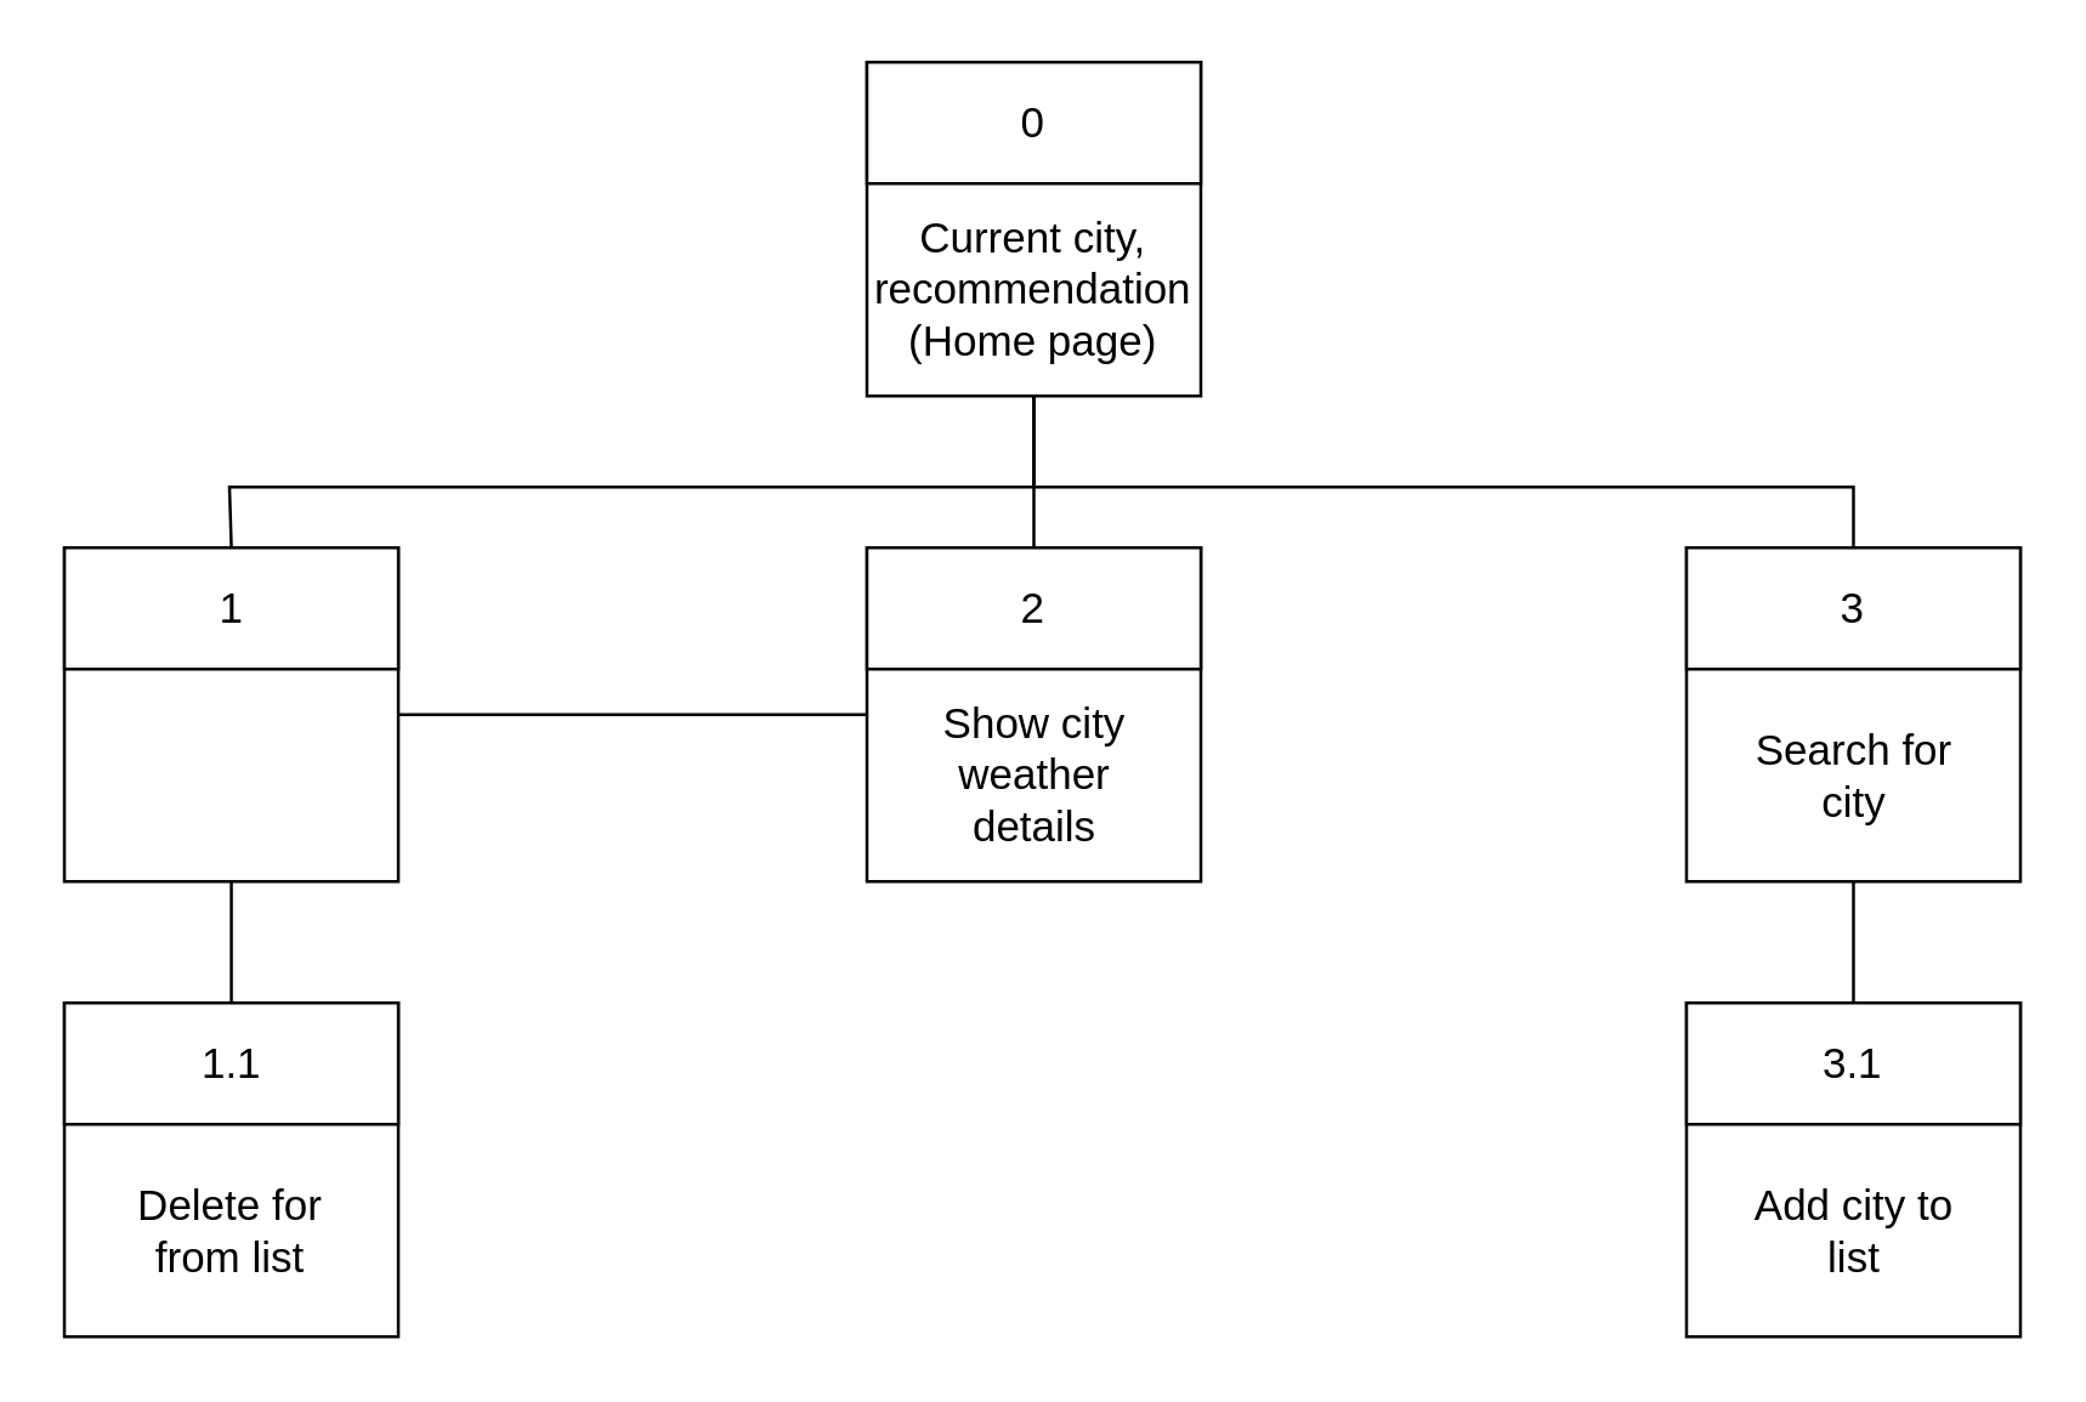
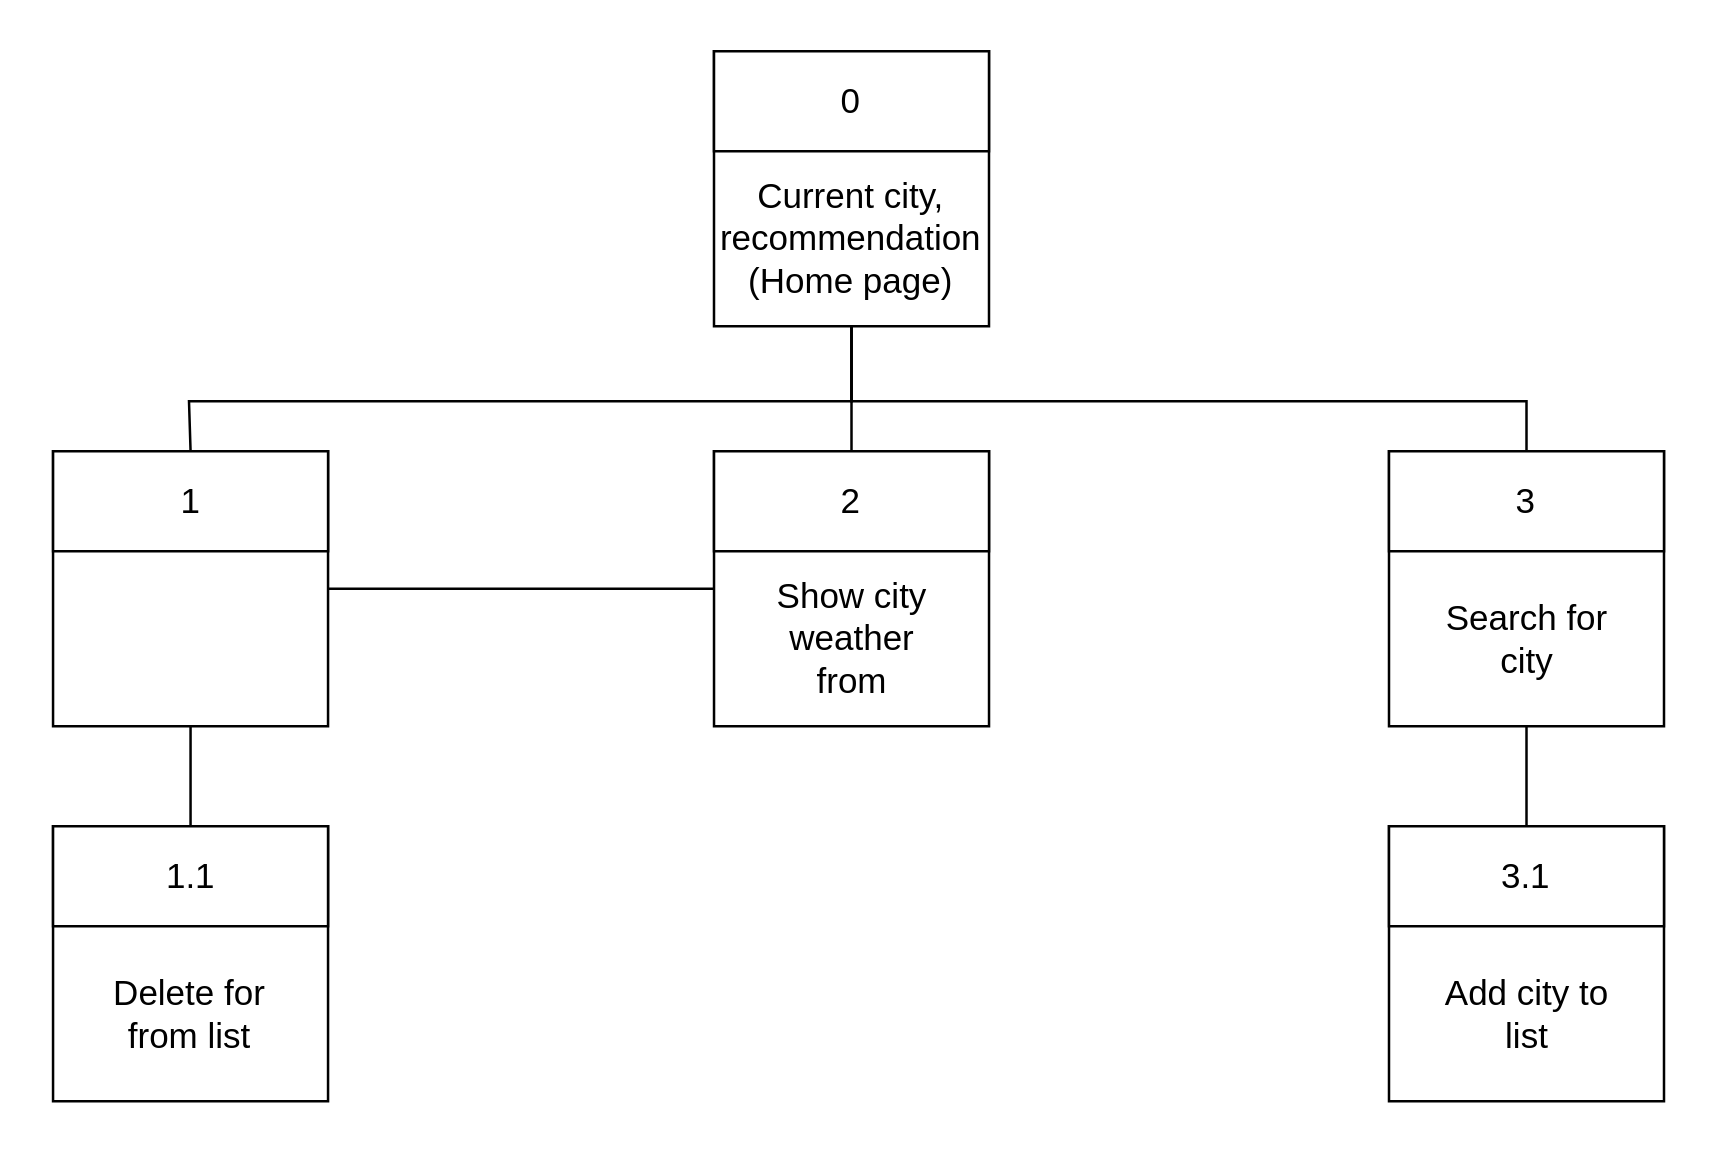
  <mxCell id="0" />
  <mxCell id="1" parent="0" />
  <mxCell id="2" value="" style="rounded=0;whiteSpace=wrap;html=1;" vertex="1" parent="1"><mxGeometry x="285" y="20" width="110" height="110" as="geometry" /></mxCell>
  <mxCell id="3" value="&lt;font style=&quot;font-size: 14px;&quot;&gt;0&lt;/font&gt;" style="rounded=0;whiteSpace=wrap;html=1;" vertex="1" parent="1"><mxGeometry x="285" y="20" width="110" height="40" as="geometry" /></mxCell>
  <mxCell id="4" value="&lt;font style=&quot;font-size: 14px;&quot;&gt;Current city, recommendation&lt;br&gt;(Home page)&lt;br&gt;&lt;/font&gt;" style="text;html=1;strokeColor=none;fillColor=none;align=center;verticalAlign=middle;whiteSpace=wrap;rounded=0;" vertex="1" parent="1"><mxGeometry x="292.83" y="80" width="94.37" height="30" as="geometry" /></mxCell>
  <mxCell id="5" value="" style="rounded=0;whiteSpace=wrap;html=1;" vertex="1" parent="1"><mxGeometry x="555" y="180" width="110" height="110" as="geometry" /></mxCell>
  <mxCell id="6" value="&lt;font style=&quot;font-size: 14px;&quot;&gt;3&lt;/font&gt;" style="rounded=0;whiteSpace=wrap;html=1;" vertex="1" parent="1"><mxGeometry x="555" y="180" width="110" height="40" as="geometry" /></mxCell>
  <mxCell id="7" value="&lt;font style=&quot;font-size: 14px;&quot;&gt;Search for city&lt;/font&gt;" style="text;html=1;strokeColor=none;fillColor=none;align=center;verticalAlign=middle;whiteSpace=wrap;rounded=0;" vertex="1" parent="1"><mxGeometry x="570.63" y="240" width="78.75" height="30" as="geometry" /></mxCell>
  <mxCell id="8" value="" style="rounded=0;whiteSpace=wrap;html=1;" vertex="1" parent="1"><mxGeometry x="555" y="330" width="110" height="110" as="geometry" /></mxCell>
  <mxCell id="9" value="&lt;font style=&quot;font-size: 14px;&quot;&gt;3.1&lt;/font&gt;" style="rounded=0;whiteSpace=wrap;html=1;" vertex="1" parent="1"><mxGeometry x="555" y="330" width="110" height="40" as="geometry" /></mxCell>
  <mxCell id="10" value="&lt;font style=&quot;font-size: 14px;&quot;&gt;Add city to list&lt;/font&gt;" style="text;html=1;strokeColor=none;fillColor=none;align=center;verticalAlign=middle;whiteSpace=wrap;rounded=0;" vertex="1" parent="1"><mxGeometry x="570.63" y="390" width="78.75" height="30" as="geometry" /></mxCell>
  <mxCell id="11" value="" style="rounded=0;whiteSpace=wrap;html=1;" vertex="1" parent="1"><mxGeometry x="20.62" y="180" width="110" height="110" as="geometry" /></mxCell>
  <mxCell id="12" value="&lt;font style=&quot;font-size: 14px;&quot;&gt;1&lt;/font&gt;" style="rounded=0;whiteSpace=wrap;html=1;" vertex="1" parent="1"><mxGeometry x="20.63" y="180" width="110" height="40" as="geometry" /></mxCell>
  <mxCell id="13" value="" style="rounded=0;whiteSpace=wrap;html=1;" vertex="1" parent="1"><mxGeometry x="285.01" y="180" width="110" height="110" as="geometry" /></mxCell>
  <mxCell id="14" value="&lt;font style=&quot;font-size: 14px;&quot;&gt;2&lt;/font&gt;" style="rounded=0;whiteSpace=wrap;html=1;" vertex="1" parent="1"><mxGeometry x="285.01" y="180" width="110" height="40" as="geometry" /></mxCell>
- <mxCell id="15" value="&lt;font style=&quot;font-size: 14px;&quot;&gt;Show city weather details&lt;/font&gt;" style="text;html=1;strokeColor=none;fillColor=none;align=center;verticalAlign=middle;whiteSpace=wrap;rounded=0;" vertex="1" parent="1"><mxGeometry x="300.64" y="240" width="78.75" height="30" as="geometry" /></mxCell>
+ <mxCell id="15" value="&lt;font style=&quot;font-size: 14px;&quot;&gt;Show city weather from&lt;/font&gt;" style="text;html=1;strokeColor=none;fillColor=none;align=center;verticalAlign=middle;whiteSpace=wrap;rounded=0;" vertex="1" parent="1"><mxGeometry x="300.64" y="240" width="78.75" height="30" as="geometry" /></mxCell>
  <mxCell id="16" value="" style="rounded=0;whiteSpace=wrap;html=1;" vertex="1" parent="1"><mxGeometry x="20.62" y="330" width="110" height="110" as="geometry" /></mxCell>
  <mxCell id="17" value="&lt;font style=&quot;font-size: 14px;&quot;&gt;1.1&lt;/font&gt;" style="rounded=0;whiteSpace=wrap;html=1;" vertex="1" parent="1"><mxGeometry x="20.62" y="330" width="110" height="40" as="geometry" /></mxCell>
  <mxCell id="18" value="&lt;font style=&quot;font-size: 14px;&quot;&gt;Delete for from list&lt;/font&gt;" style="text;html=1;strokeColor=none;fillColor=none;align=center;verticalAlign=middle;whiteSpace=wrap;rounded=0;" vertex="1" parent="1"><mxGeometry x="36.25" y="390" width="78.75" height="30" as="geometry" /></mxCell>
  <mxCell id="19" value="" style="endArrow=none;html=1;rounded=0;fontSize=14;entryX=0.5;entryY=1;entryDx=0;entryDy=0;exitX=0.5;exitY=0;exitDx=0;exitDy=0;" edge="1" parent="1" source="17" target="11"><mxGeometry width="50" height="50" relative="1" as="geometry"><mxPoint x="185" y="370" as="sourcePoint" /><mxPoint x="235" y="320" as="targetPoint" /></mxGeometry></mxCell>
  <mxCell id="20" value="" style="endArrow=none;html=1;rounded=0;fontSize=14;entryX=0.5;entryY=0;entryDx=0;entryDy=0;exitX=0.5;exitY=1;exitDx=0;exitDy=0;" edge="1" parent="1" source="2" target="12"><mxGeometry width="50" height="50" relative="1" as="geometry"><mxPoint x="85.62" y="340" as="sourcePoint" /><mxPoint x="85.62" y="300" as="targetPoint" /><Array as="points"><mxPoint x="340" y="160" /><mxPoint x="75" y="160" /></Array></mxGeometry></mxCell>
  <mxCell id="21" value="" style="endArrow=none;html=1;rounded=0;fontSize=14;entryX=0.5;entryY=1;entryDx=0;entryDy=0;exitX=0.5;exitY=0;exitDx=0;exitDy=0;" edge="1" parent="1" source="6" target="2"><mxGeometry width="50" height="50" relative="1" as="geometry"><mxPoint x="465" y="190" as="sourcePoint" /><mxPoint x="515" y="140" as="targetPoint" /><Array as="points"><mxPoint x="610" y="160" /><mxPoint x="340" y="160" /></Array></mxGeometry></mxCell>
  <mxCell id="22" value="" style="endArrow=none;html=1;rounded=0;fontSize=14;entryX=0.5;entryY=1;entryDx=0;entryDy=0;exitX=0.5;exitY=0;exitDx=0;exitDy=0;" edge="1" parent="1" source="9" target="5"><mxGeometry width="50" height="50" relative="1" as="geometry"><mxPoint x="634.99" y="360" as="sourcePoint" /><mxPoint x="684.99" y="310" as="targetPoint" /></mxGeometry></mxCell>
  <mxCell id="23" value="" style="endArrow=none;html=1;rounded=0;fontSize=14;entryX=0.5;entryY=1;entryDx=0;entryDy=0;exitX=0.5;exitY=0;exitDx=0;exitDy=0;" edge="1" parent="1" source="14" target="2"><mxGeometry width="50" height="50" relative="1" as="geometry"><mxPoint x="385" y="380" as="sourcePoint" /><mxPoint x="435" y="330" as="targetPoint" /></mxGeometry></mxCell>
  <mxCell id="24" value="" style="endArrow=none;html=1;rounded=0;fontSize=14;entryX=0;entryY=0.5;entryDx=0;entryDy=0;exitX=1;exitY=0.5;exitDx=0;exitDy=0;" edge="1" parent="1" source="11" target="13"><mxGeometry width="50" height="50" relative="1" as="geometry"><mxPoint x="245" y="400" as="sourcePoint" /><mxPoint x="295" y="350" as="targetPoint" /></mxGeometry></mxCell>
